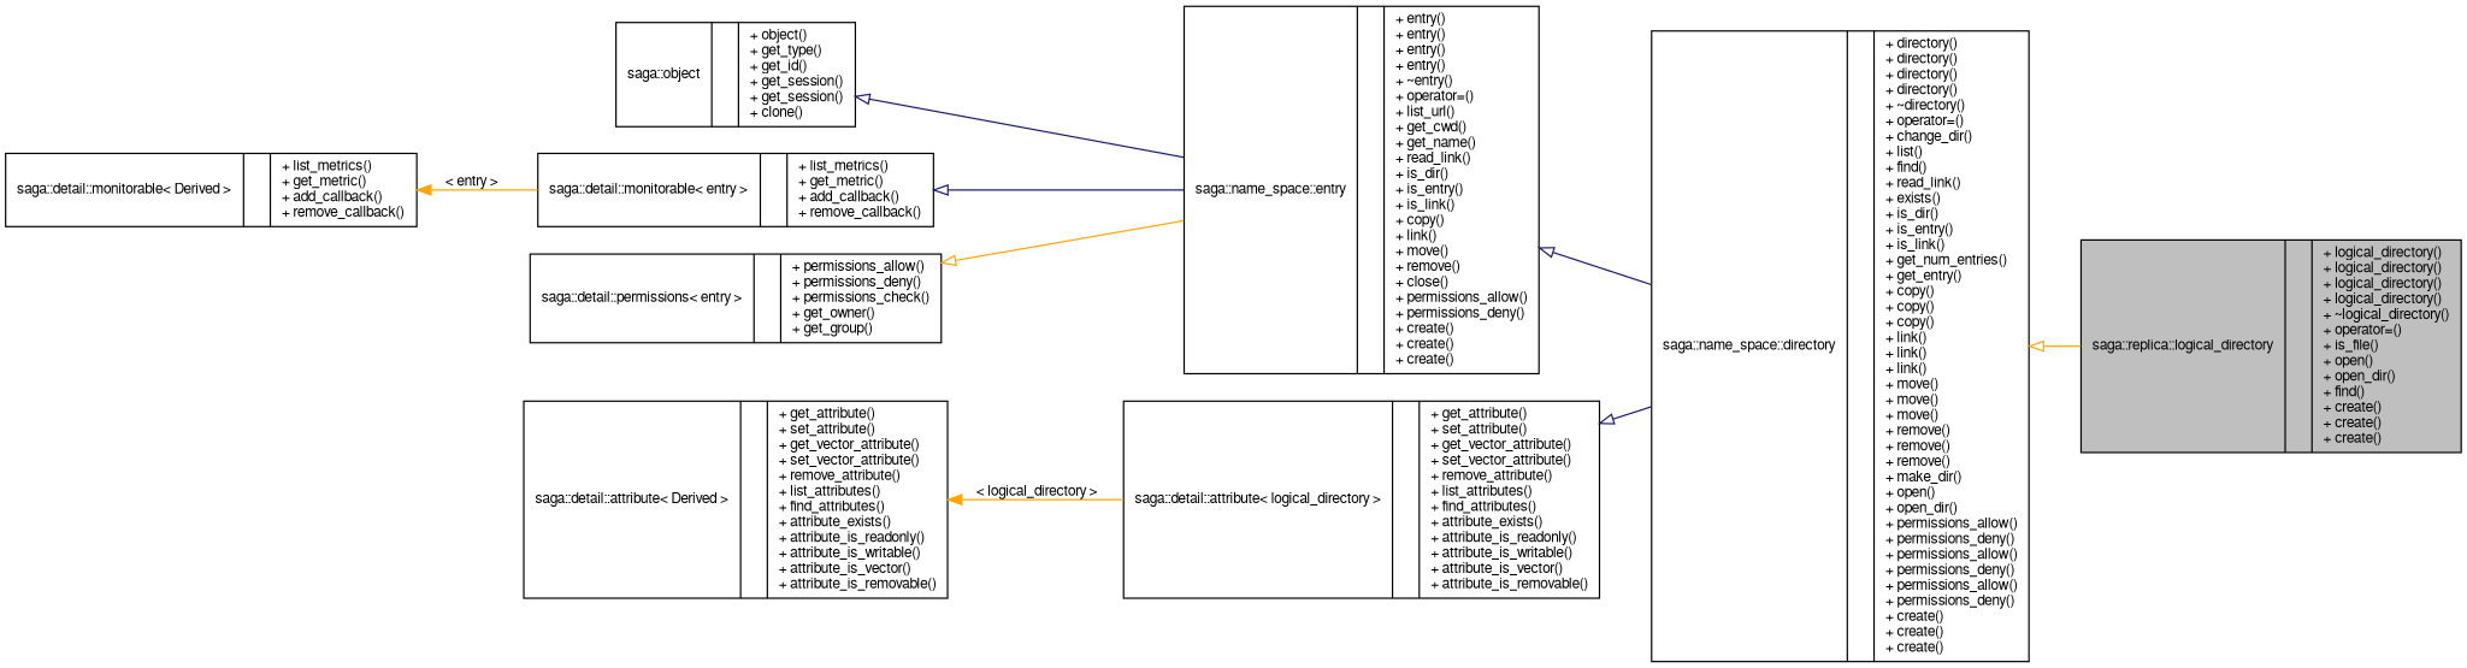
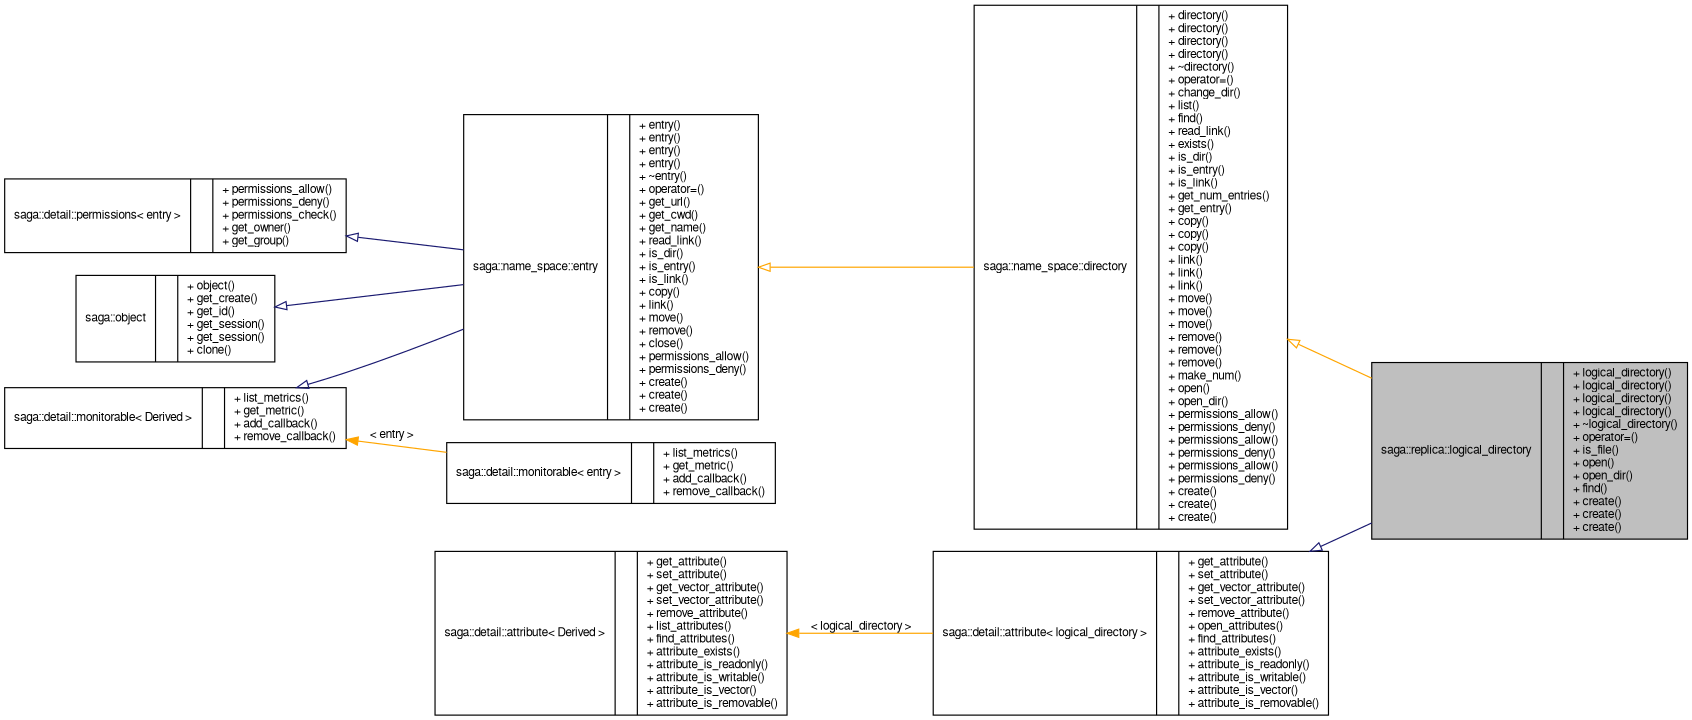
  digraph {
    rankdir=LR
    node [color=black fontname=FreeSans fontsize=10 shape=record]
    edge [arrowtail=onormal color=midnightblue dir=back fontname=FreeSans fontsize=10 labelfontname=FreeSans labelfontsize=10 style=solid]
    n1 [fillcolor=grey75 fontcolor=black height=0.2 label="{saga::replica::logical_directory\n||+ logical_directory()\l+ logical_directory()\l+ logical_directory()\l+ logical_directory()\l+ ~logical_directory()\l+ operator=()\l+ is_file()\l+ open()\l+ open_dir()\l+ find()\l+ create()\l+ create()\l+ create()\l}" style=filled width=0.4]
-   n2 [height=0.2 label="{saga::name_space::directory\n||+ directory()\l+ directory()\l+ directory()\l+ directory()\l+ ~directory()\l+ operator=()\l+ change_dir()\l+ list()\l+ find()\l+ read_link()\l+ exists()\l+ is_dir()\l+ is_entry()\l+ is_link()\l+ get_num_entries()\l+ get_entry()\l+ copy()\l+ copy()\l+ copy()\l+ link()\l+ link()\l+ link()\l+ move()\l+ move()\l+ move()\l+ remove()\l+ remove()\l+ remove()\l+ make_dir()\l+ open()\l+ open_dir()\l+ permissions_allow()\l+ permissions_deny()\l+ permissions_allow()\l+ permissions_deny()\l+ permissions_allow()\l+ permissions_deny()\l+ create()\l+ create()\l+ create()\l}" width=0.4]
-   n3 [height=0.2 label="{saga::name_space::entry\n||+ entry()\l+ entry()\l+ entry()\l+ entry()\l+ ~entry()\l+ operator=()\l+ list_url()\l+ get_cwd()\l+ get_name()\l+ read_link()\l+ is_dir()\l+ is_entry()\l+ is_link()\l+ copy()\l+ link()\l+ move()\l+ remove()\l+ close()\l+ permissions_allow()\l+ permissions_deny()\l+ create()\l+ create()\l+ create()\l}" width=0.4]
-   n4 [height=0.2 label="{saga::object\n||+ object()\l+ get_type()\l+ get_id()\l+ get_session()\l+ get_session()\l+ clone()\l}" width=0.4]
+   n2 [height=0.2 label="{saga::name_space::directory\n||+ directory()\l+ directory()\l+ directory()\l+ directory()\l+ ~directory()\l+ operator=()\l+ change_dir()\l+ list()\l+ find()\l+ read_link()\l+ exists()\l+ is_dir()\l+ is_entry()\l+ is_link()\l+ get_num_entries()\l+ get_entry()\l+ copy()\l+ copy()\l+ copy()\l+ link()\l+ link()\l+ link()\l+ move()\l+ move()\l+ move()\l+ remove()\l+ remove()\l+ remove()\l+ make_num()\l+ open()\l+ open_dir()\l+ permissions_allow()\l+ permissions_deny()\l+ permissions_allow()\l+ permissions_deny()\l+ permissions_allow()\l+ permissions_deny()\l+ create()\l+ create()\l+ create()\l}" width=0.4]
+   n3 [height=0.2 label="{saga::name_space::entry\n||+ entry()\l+ entry()\l+ entry()\l+ entry()\l+ ~entry()\l+ operator=()\l+ get_url()\l+ get_cwd()\l+ get_name()\l+ read_link()\l+ is_dir()\l+ is_entry()\l+ is_link()\l+ copy()\l+ link()\l+ move()\l+ remove()\l+ close()\l+ permissions_allow()\l+ permissions_deny()\l+ create()\l+ create()\l+ create()\l}" width=0.4]
+   n4 [height=0.2 label="{saga::object\n||+ object()\l+ get_create()\l+ get_id()\l+ get_session()\l+ get_session()\l+ clone()\l}" width=0.4]
    n5 [height=0.2 label="{saga::detail::monitorable\< entry \>\n||+ list_metrics()\l+ get_metric()\l+ add_callback()\l+ remove_callback()\l}" width=0.4]
    n6 [height=0.2 label="{saga::detail::monitorable\< Derived \>\n||+ list_metrics()\l+ get_metric()\l+ add_callback()\l+ remove_callback()\l}" width=0.4]
    n7 [height=0.2 label="{saga::detail::permissions\< entry \>\n||+ permissions_allow()\l+ permissions_deny()\l+ permissions_check()\l+ get_owner()\l+ get_group()\l}" width=0.4]
-   n8 [height=0.2 label="{saga::detail::attribute\< logical_directory \>\n||+ get_attribute()\l+ set_attribute()\l+ get_vector_attribute()\l+ set_vector_attribute()\l+ remove_attribute()\l+ list_attributes()\l+ find_attributes()\l+ attribute_exists()\l+ attribute_is_readonly()\l+ attribute_is_writable()\l+ attribute_is_vector()\l+ attribute_is_removable()\l}" width=0.4]
+   n8 [height=0.2 label="{saga::detail::attribute\< logical_directory \>\n||+ get_attribute()\l+ set_attribute()\l+ get_vector_attribute()\l+ set_vector_attribute()\l+ remove_attribute()\l+ open_attributes()\l+ find_attributes()\l+ attribute_exists()\l+ attribute_is_readonly()\l+ attribute_is_writable()\l+ attribute_is_vector()\l+ attribute_is_removable()\l}" width=0.4]
    n9 [height=0.2 label="{saga::detail::attribute\< Derived \>\n||+ get_attribute()\l+ set_attribute()\l+ get_vector_attribute()\l+ set_vector_attribute()\l+ remove_attribute()\l+ list_attributes()\l+ find_attributes()\l+ attribute_exists()\l+ attribute_is_readonly()\l+ attribute_is_writable()\l+ attribute_is_vector()\l+ attribute_is_removable()\l}" width=0.4]
    n2 -> n1 [color=orange]
-   n3 -> n2
+   n3 -> n2 [color=orange]
    n4 -> n3
-   n5 -> n3
+   n6 -> n3
    n6 -> n5 [color=orange label=" \< entry \>" arrowtail=""]
-   n7 -> n3 [color=orange]
-   n8 -> n2
+   n7 -> n3
+   n8 -> n1
    n9 -> n8 [color=orange label=" \< logical_directory \>" arrowtail=""]
  }
